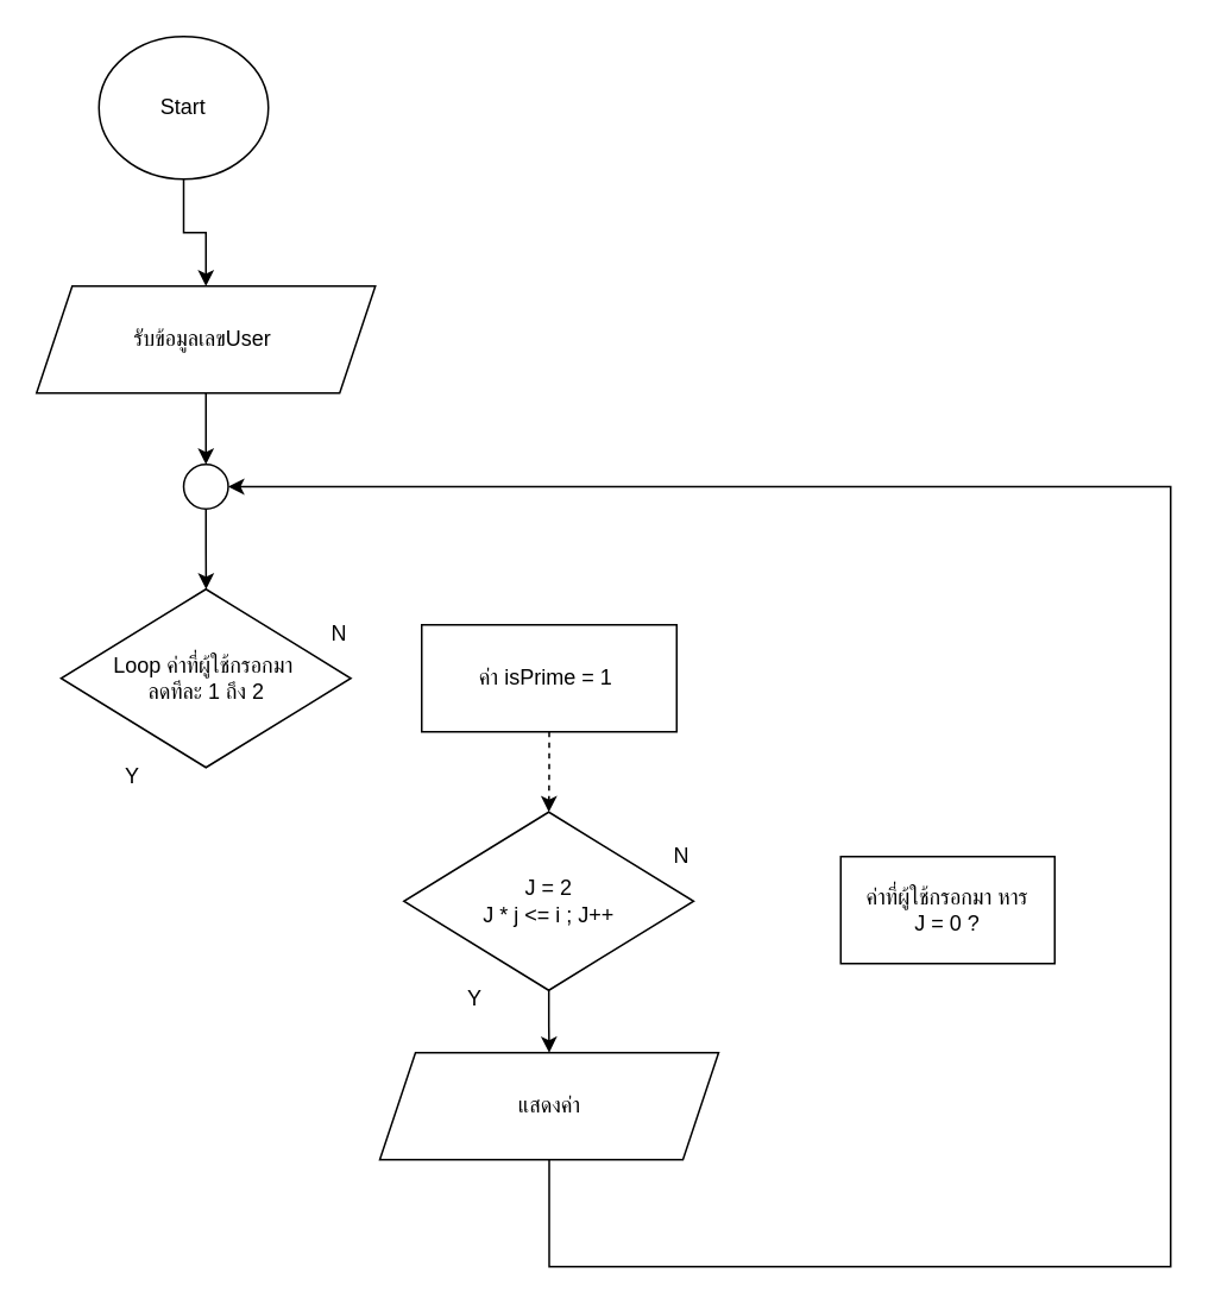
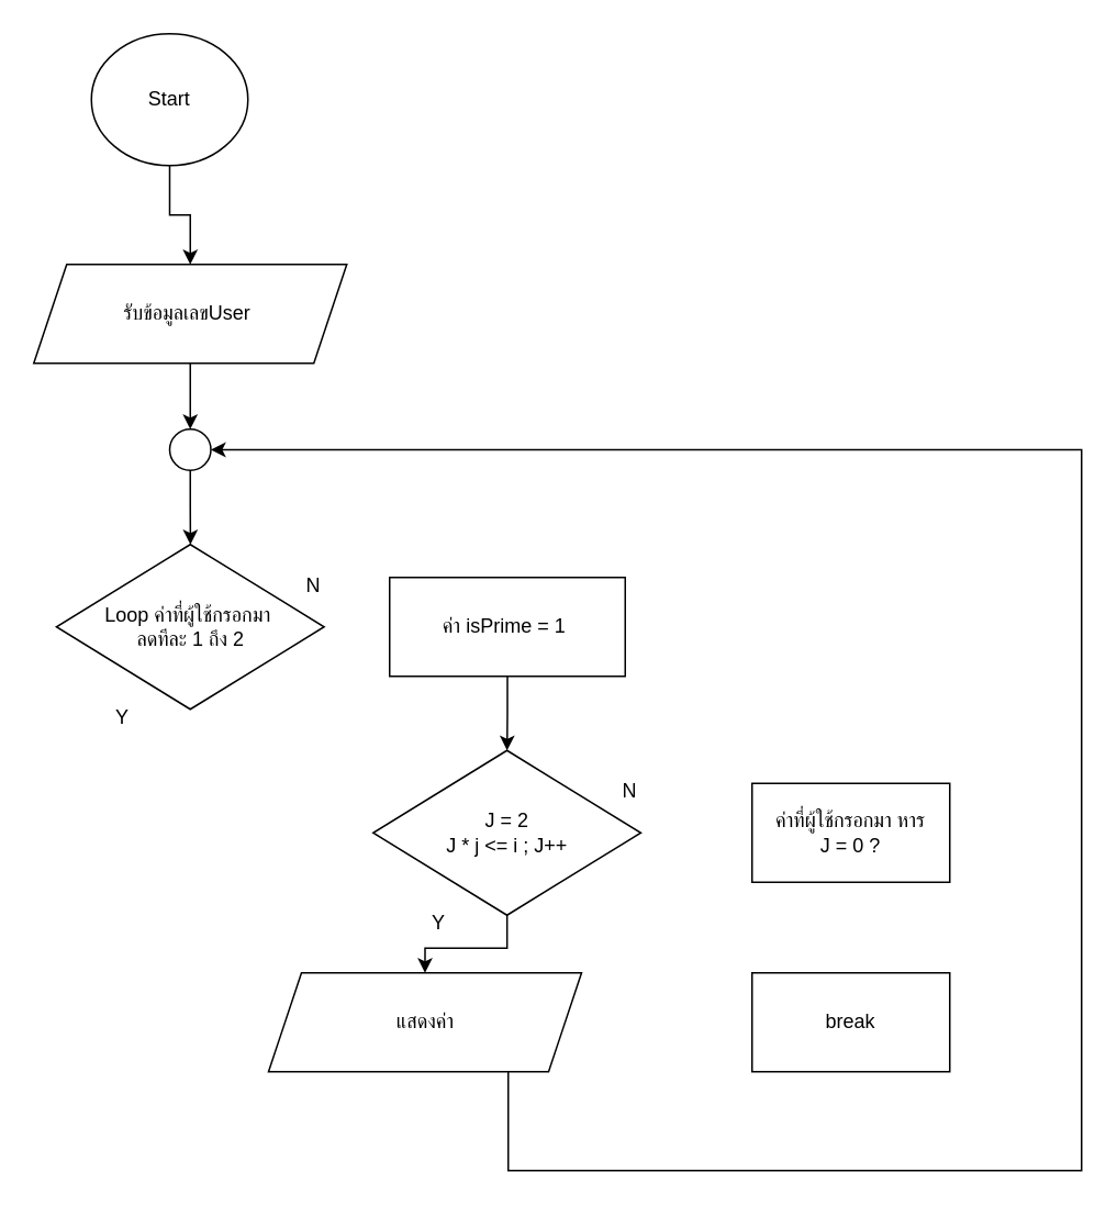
  <mxCell id="0" />
  <mxCell id="1" parent="0" />
  <mxCell id="2" value="" style="edgeStyle=orthogonalEdgeStyle;rounded=0;orthogonalLoop=1;jettySize=auto;html=1;" edge="1" parent="1" source="3" target="5"><mxGeometry relative="1" as="geometry" /></mxCell>
  <mxCell id="3" value="Start" style="ellipse;whiteSpace=wrap;html=1;" vertex="1" parent="1"><mxGeometry x="55" y="20" width="95" height="80" as="geometry" /></mxCell>
  <mxCell id="4" value="" style="edgeStyle=orthogonalEdgeStyle;rounded=0;orthogonalLoop=1;jettySize=auto;html=1;" edge="1" parent="1" source="10" target="6"><mxGeometry relative="1" as="geometry" /></mxCell>
  <mxCell id="5" value="รับข้อมูลเลขUser&amp;nbsp;" style="shape=parallelogram;perimeter=parallelogramPerimeter;whiteSpace=wrap;html=1;fixedSize=1;" vertex="1" parent="1"><mxGeometry x="20" y="160" width="190" height="60" as="geometry" /></mxCell>
  <mxCell id="6" value="Loop ค่าที่ผู้ใช้กรอกมา&amp;nbsp;&lt;div&gt;ลดทีละ 1 ถึง&amp;nbsp;&lt;span style=&quot;background-color: initial;&quot;&gt;2&lt;/span&gt;&lt;/div&gt;" style="rhombus;whiteSpace=wrap;html=1;" vertex="1" parent="1"><mxGeometry x="33.75" y="330" width="162.5" height="100" as="geometry" /></mxCell>
  <mxCell id="7" value="Y" style="text;html=1;align=center;verticalAlign=middle;whiteSpace=wrap;rounded=0;" vertex="1" parent="1"><mxGeometry x="43.5" y="420" width="60" height="30" as="geometry" /></mxCell>
  <mxCell id="8" value="N" style="text;html=1;align=center;verticalAlign=middle;whiteSpace=wrap;rounded=0;" vertex="1" parent="1"><mxGeometry x="160" y="340" width="60" height="30" as="geometry" /></mxCell>
  <mxCell id="9" value="" style="edgeStyle=orthogonalEdgeStyle;rounded=0;orthogonalLoop=1;jettySize=auto;html=1;" edge="1" parent="1" source="5" target="10"><mxGeometry relative="1" as="geometry"><mxPoint x="115" y="220" as="sourcePoint" /><mxPoint x="115" y="330" as="targetPoint" /></mxGeometry></mxCell>
  <mxCell id="10" value="" style="ellipse;whiteSpace=wrap;html=1;aspect=fixed;" vertex="1" parent="1"><mxGeometry x="102.5" y="260" width="25" height="25" as="geometry" /></mxCell>
- <mxCell id="11" value="" style="edgeStyle=orthogonalEdgeStyle;rounded=0;orthogonalLoop=1;jettySize=auto;html=1;dashed=1;" edge="1" parent="1" source="12" target="14"><mxGeometry relative="1" as="geometry" /></mxCell>
+ <mxCell id="11" value="" style="edgeStyle=orthogonalEdgeStyle;rounded=0;orthogonalLoop=1;jettySize=auto;html=1;" edge="1" parent="1" source="12" target="14"><mxGeometry relative="1" as="geometry" /></mxCell>
  <mxCell id="12" value="ค่า isPrime = 1&amp;nbsp;" style="rounded=0;whiteSpace=wrap;html=1;" vertex="1" parent="1"><mxGeometry x="236" y="350" width="143" height="60" as="geometry" /></mxCell>
  <mxCell id="13" value="" style="edgeStyle=orthogonalEdgeStyle;rounded=0;orthogonalLoop=1;jettySize=auto;html=1;" edge="1" parent="1" source="14" target="19"><mxGeometry relative="1" as="geometry" /></mxCell>
  <mxCell id="14" value="J = 2&lt;div&gt;J * j &amp;lt;= i ; J++&lt;/div&gt;" style="rhombus;whiteSpace=wrap;html=1;" vertex="1" parent="1"><mxGeometry x="226" y="455" width="162.5" height="100" as="geometry" /></mxCell>
  <mxCell id="15" value="Y" style="text;html=1;align=center;verticalAlign=middle;whiteSpace=wrap;rounded=0;" vertex="1" parent="1"><mxGeometry x="235.75" y="545" width="60" height="30" as="geometry" /></mxCell>
  <mxCell id="16" value="N" style="text;html=1;align=center;verticalAlign=middle;whiteSpace=wrap;rounded=0;" vertex="1" parent="1"><mxGeometry x="352.25" y="465" width="60" height="30" as="geometry" /></mxCell>
- <mxCell id="17" value="ค่าที่ผู้ใช้กรอกมา หาร&lt;div&gt;J = 0 ?&lt;/div&gt;" style="rounded=0;whiteSpace=wrap;html=1;" vertex="1" parent="1"><mxGeometry x="471" y="480" width="120" height="60" as="geometry" /></mxCell>
+ <mxCell id="17" value="ค่าที่ผู้ใช้กรอกมา หาร&lt;div&gt;J = 0 ?&lt;/div&gt;" style="rounded=0;whiteSpace=wrap;html=1;" vertex="1" parent="1"><mxGeometry x="456" y="475" width="120" height="60" as="geometry" /></mxCell>
  <mxCell id="18" style="edgeStyle=orthogonalEdgeStyle;rounded=0;orthogonalLoop=1;jettySize=auto;html=1;entryX=1;entryY=0.5;entryDx=0;entryDy=0;" edge="1" parent="1" source="19" target="10"><mxGeometry relative="1" as="geometry"><Array as="points"><mxPoint x="308" y="710" /><mxPoint x="656" y="710" /><mxPoint x="656" y="273" /></Array></mxGeometry></mxCell>
- <mxCell id="19" value="แสดงค่า" style="shape=parallelogram;perimeter=parallelogramPerimeter;whiteSpace=wrap;html=1;fixedSize=1;" vertex="1" parent="1"><mxGeometry x="212.5" y="590" width="190" height="60" as="geometry" /></mxCell>
+ <mxCell id="19" value="แสดงค่า" style="shape=parallelogram;perimeter=parallelogramPerimeter;whiteSpace=wrap;html=1;fixedSize=1;" vertex="1" parent="1"><mxGeometry x="162.5" y="590" width="190" height="60" as="geometry" /></mxCell>
+ <mxCell id="20" value="break" style="rounded=0;whiteSpace=wrap;html=1;" vertex="1" parent="1"><mxGeometry x="456" y="590" width="120" height="60" as="geometry" /></mxCell>
